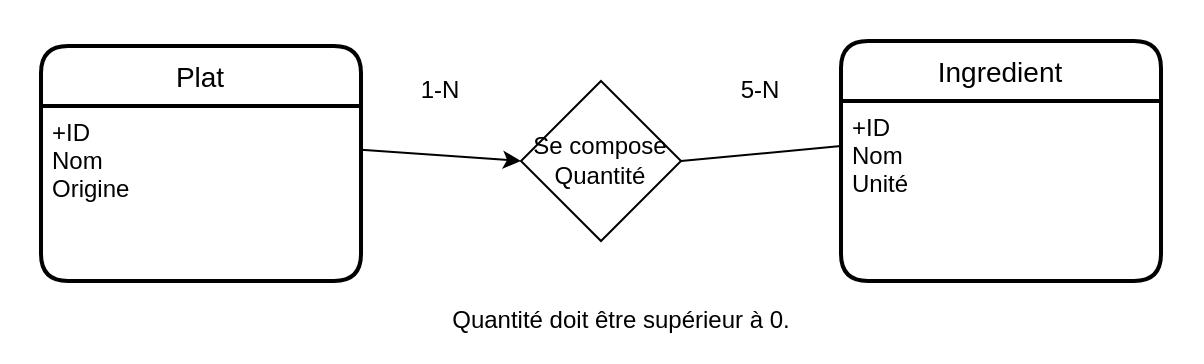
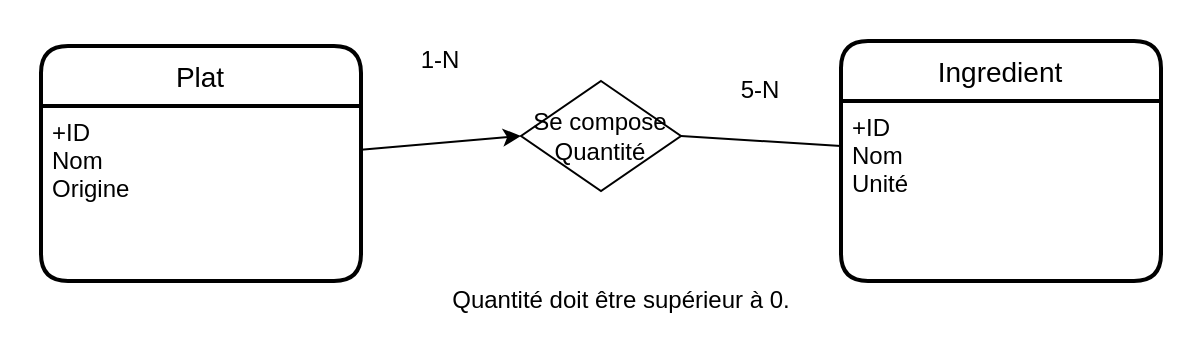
  <mxCell id="0" />
  <mxCell id="1" parent="0" />
  <mxCell id="2" value="Plat" style="swimlane;childLayout=stackLayout;horizontal=1;startSize=30;horizontalStack=0;rounded=1;fontSize=14;fontStyle=0;strokeWidth=2;resizeParent=0;resizeLast=1;shadow=0;dashed=0;align=center;" parent="1" vertex="1"><mxGeometry x="20" y="22.5" width="160" height="117.5" as="geometry" /></mxCell>
  <mxCell id="3" value="+ID &#10;Nom&#10;Origine" style="align=left;strokeColor=none;fillColor=none;spacingLeft=4;fontSize=12;verticalAlign=top;resizable=0;rotatable=0;part=1;" parent="2" vertex="1"><mxGeometry y="30" width="160" height="87.5" as="geometry" /></mxCell>
- <mxCell id="4" value="Se compose&lt;br&gt;Quantité" style="shape=rhombus;perimeter=rhombusPerimeter;whiteSpace=wrap;html=1;align=center;" parent="1" vertex="1"><mxGeometry x="260" y="40" width="80" height="80" as="geometry" /></mxCell>
+ <mxCell id="4" value="Se compose&lt;br&gt;Quantité" style="shape=rhombus;perimeter=rhombusPerimeter;whiteSpace=wrap;html=1;align=center;" parent="1" vertex="1"><mxGeometry x="260" y="40" width="80" height="55" as="geometry" /></mxCell>
  <mxCell id="5" value="Ingredient" style="swimlane;childLayout=stackLayout;horizontal=1;startSize=30;horizontalStack=0;rounded=1;fontSize=14;fontStyle=0;strokeWidth=2;resizeParent=0;resizeLast=1;shadow=0;dashed=0;align=center;" parent="1" vertex="1"><mxGeometry x="420" y="20" width="160" height="120" as="geometry" /></mxCell>
  <mxCell id="6" value="+ID&#10;Nom&#10;Unité" style="align=left;strokeColor=none;fillColor=none;spacingLeft=4;fontSize=12;verticalAlign=top;resizable=0;rotatable=0;part=1;" parent="5" vertex="1"><mxGeometry y="30" width="160" height="90" as="geometry" /></mxCell>
  <mxCell id="7" value="5-N" style="text;html=1;strokeColor=none;fillColor=none;align=center;verticalAlign=middle;whiteSpace=wrap;rounded=0;" parent="1" vertex="1"><mxGeometry x="350" y="30" width="60" height="30" as="geometry" /></mxCell>
- <mxCell id="8" value="1-N" style="text;html=1;strokeColor=none;fillColor=none;align=center;verticalAlign=middle;whiteSpace=wrap;rounded=0;" parent="1" vertex="1"><mxGeometry x="190" y="30" width="60" height="30" as="geometry" /></mxCell>
+ <mxCell id="8" value="1-N" style="text;html=1;strokeColor=none;fillColor=none;align=center;verticalAlign=middle;whiteSpace=wrap;rounded=0;" parent="1" vertex="1"><mxGeometry x="190" y="15" width="60" height="30" as="geometry" /></mxCell>
  <mxCell id="9" style="edgeStyle=none;rounded=0;orthogonalLoop=1;jettySize=auto;html=1;exitX=1;exitY=0.25;exitDx=0;exitDy=0;entryX=0;entryY=0.5;entryDx=0;entryDy=0;" parent="1" source="3" target="4" edge="1"><mxGeometry relative="1" as="geometry" /></mxCell>
  <mxCell id="10" style="edgeStyle=none;rounded=0;orthogonalLoop=1;jettySize=auto;html=1;exitX=0;exitY=0.25;exitDx=0;exitDy=0;entryX=1;entryY=0.5;entryDx=0;entryDy=0;endArrow=none;" parent="1" source="6" target="4" edge="1"><mxGeometry relative="1" as="geometry" /></mxCell>
- <mxCell id="11" value="Quantité doit être supérieur à 0." style="text;html=1;align=center;verticalAlign=middle;resizable=0;points=[];autosize=1;strokeColor=none;fillColor=none;" vertex="1" parent="1"><mxGeometry x="220" y="150" width="180" height="20" as="geometry" /></mxCell>
+ <mxCell id="11" value="Quantité doit être supérieur à 0." style="text;html=1;align=center;verticalAlign=middle;resizable=0;points=[];autosize=1;strokeColor=none;fillColor=none;" vertex="1" parent="1"><mxGeometry x="220" y="140" width="180" height="20" as="geometry" /></mxCell>
